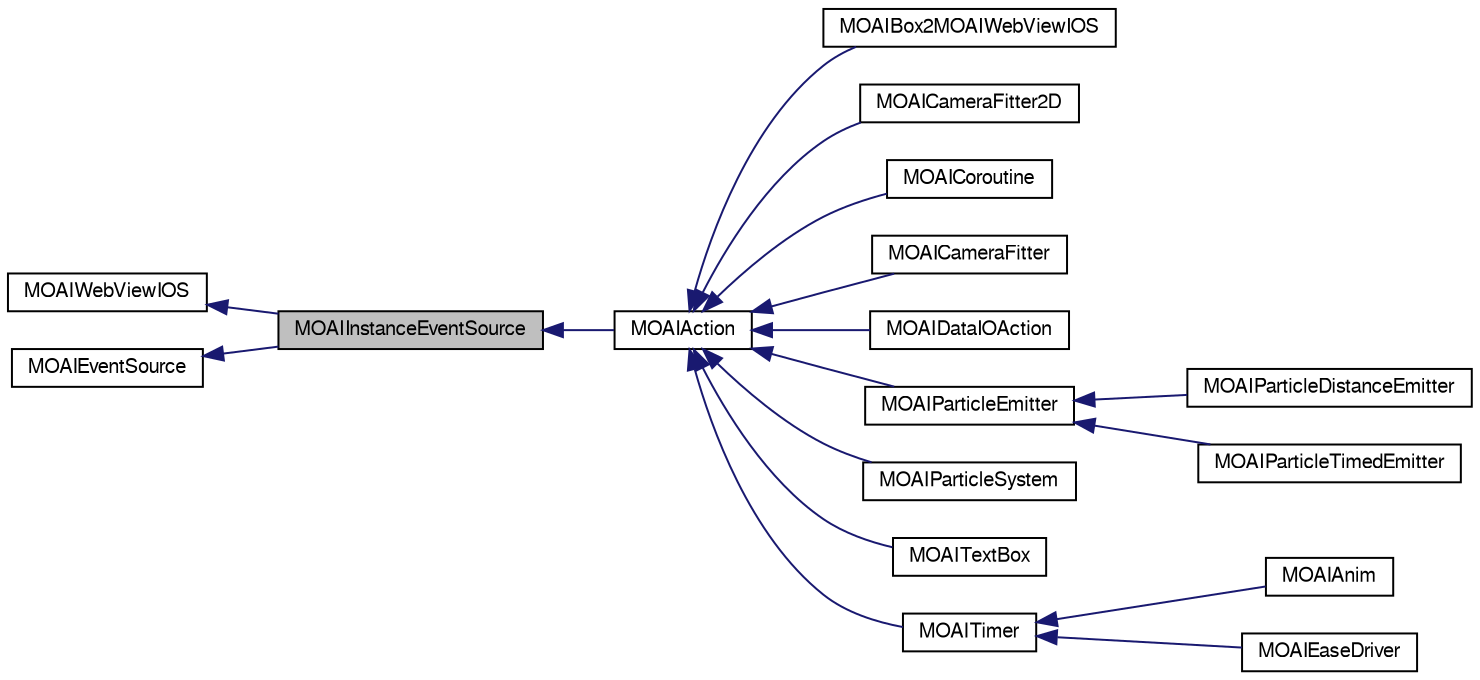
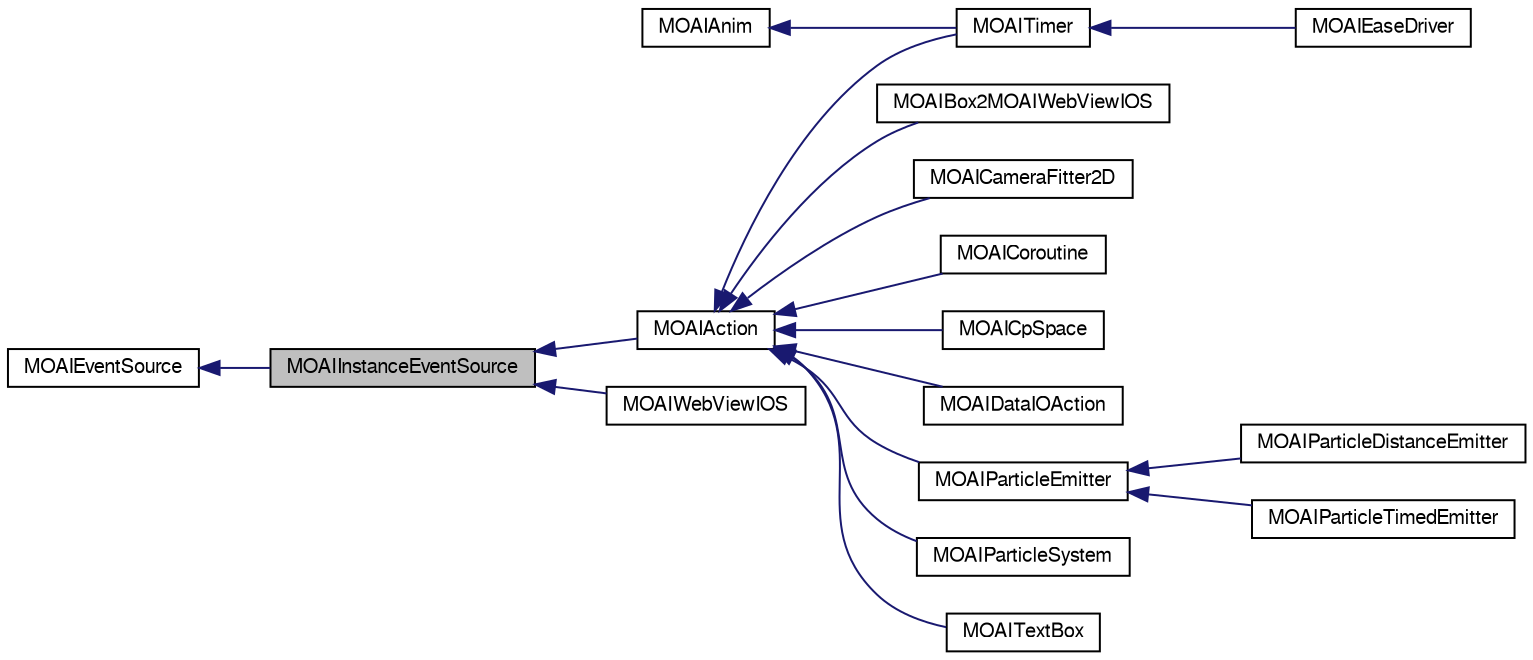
  digraph {
    rankdir=LR
    node [color=black fillcolor=white fontname=FreeSans fontsize=10 shape=record style=filled]
    edge [color=midnightblue dir=back fontname=FreeSans fontsize=10 labelfontname=FreeSans labelfontsize=10 style=solid]
    n1 [fillcolor=grey75 fontcolor=black height=0.2 label=MOAIInstanceEventSource width=0.4]
    n2 [height=0.2 label=MOAIAction width=0.4]
    n3 [height=0.2 label=MOAIWebViewIOS width=0.4]
    n4 [height=0.2 label=MOAIBox2MOAIWebViewIOS width=0.4]
    n5 [height=0.2 label=MOAICameraFitter2D width=0.4]
    n6 [height=0.2 label=MOAICoroutine width=0.4]
-   n7 [height=0.2 label=MOAICameraFitter width=0.4]
+   n7 [height=0.2 label=MOAICpSpace width=0.4]
    n8 [height=0.2 label=MOAIDataIOAction width=0.4]
    n9 [height=0.2 label=MOAIParticleEmitter width=0.4]
    n10 [height=0.2 label=MOAIParticleSystem width=0.4]
    n11 [height=0.2 label=MOAITextBox width=0.4]
    n12 [height=0.2 label=MOAITimer width=0.4]
    n13 [height=0.2 label=MOAIEventSource width=0.4]
    n14 [height=0.2 label=MOAIParticleDistanceEmitter width=0.4]
    n15 [height=0.2 label=MOAIParticleTimedEmitter width=0.4]
    n16 [height=0.2 label=MOAIAnim width=0.4]
    n17 [height=0.2 label=MOAIEaseDriver width=0.4]
    n1 -> n2
-   n3 -> n1
+   n1 -> n3
    n2 -> n4
    n2 -> n5
    n2 -> n6
    n2 -> n7
    n2 -> n8
    n2 -> n9
    n2 -> n10
    n2 -> n11
    n2 -> n12
    n9 -> n14
    n9 -> n15
-   n12 -> n16
+   n16 -> n12
    n12 -> n17
    n13 -> n1
  }
